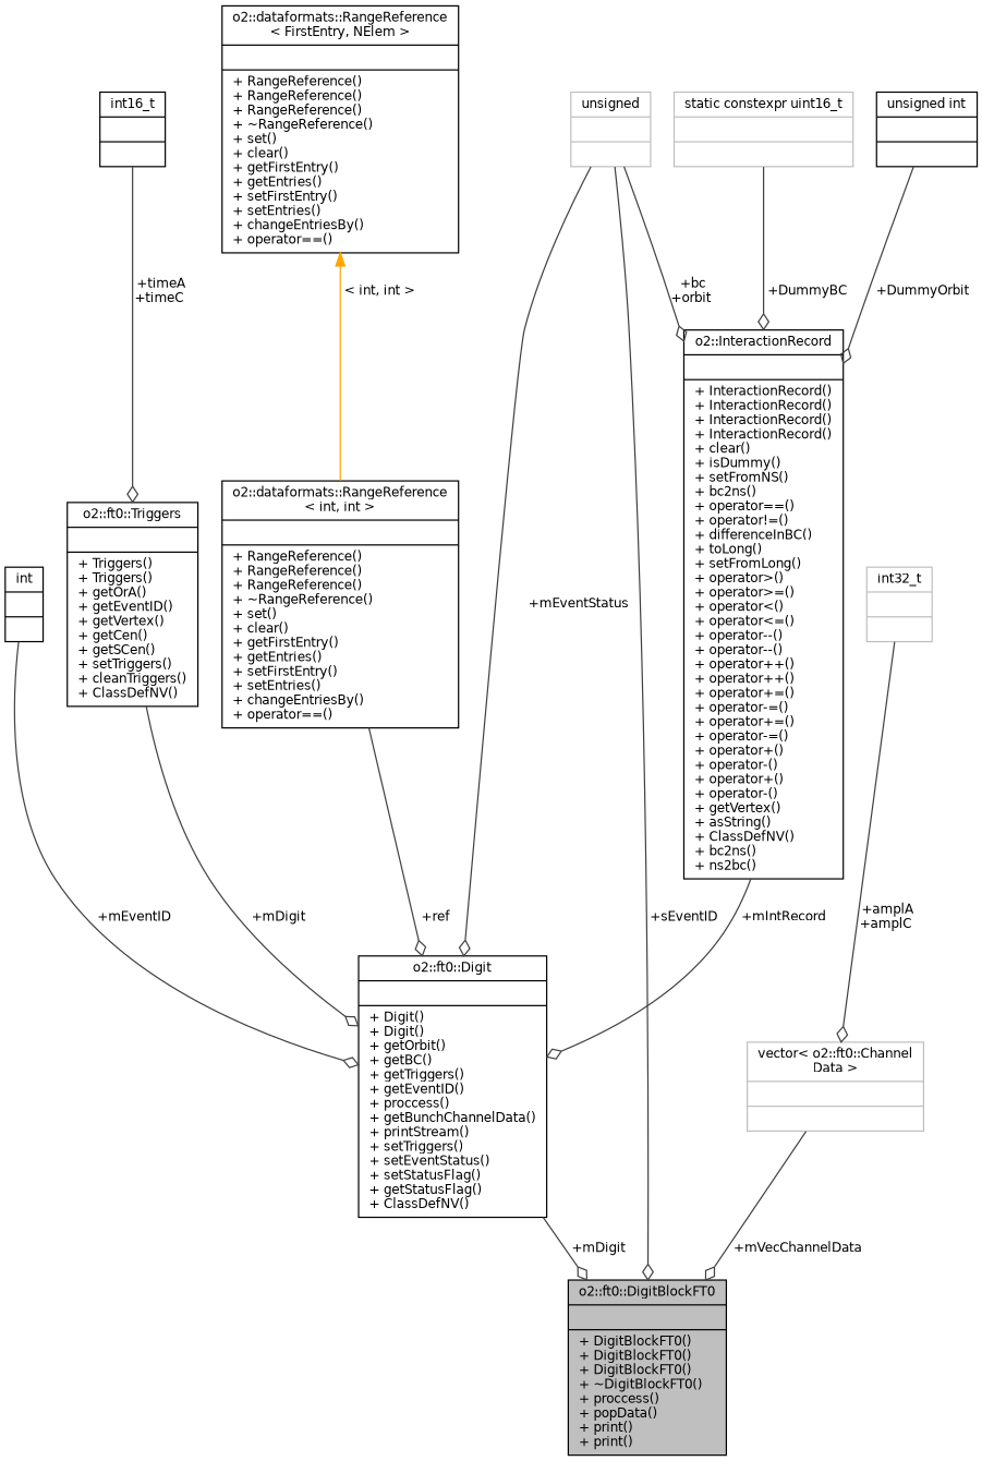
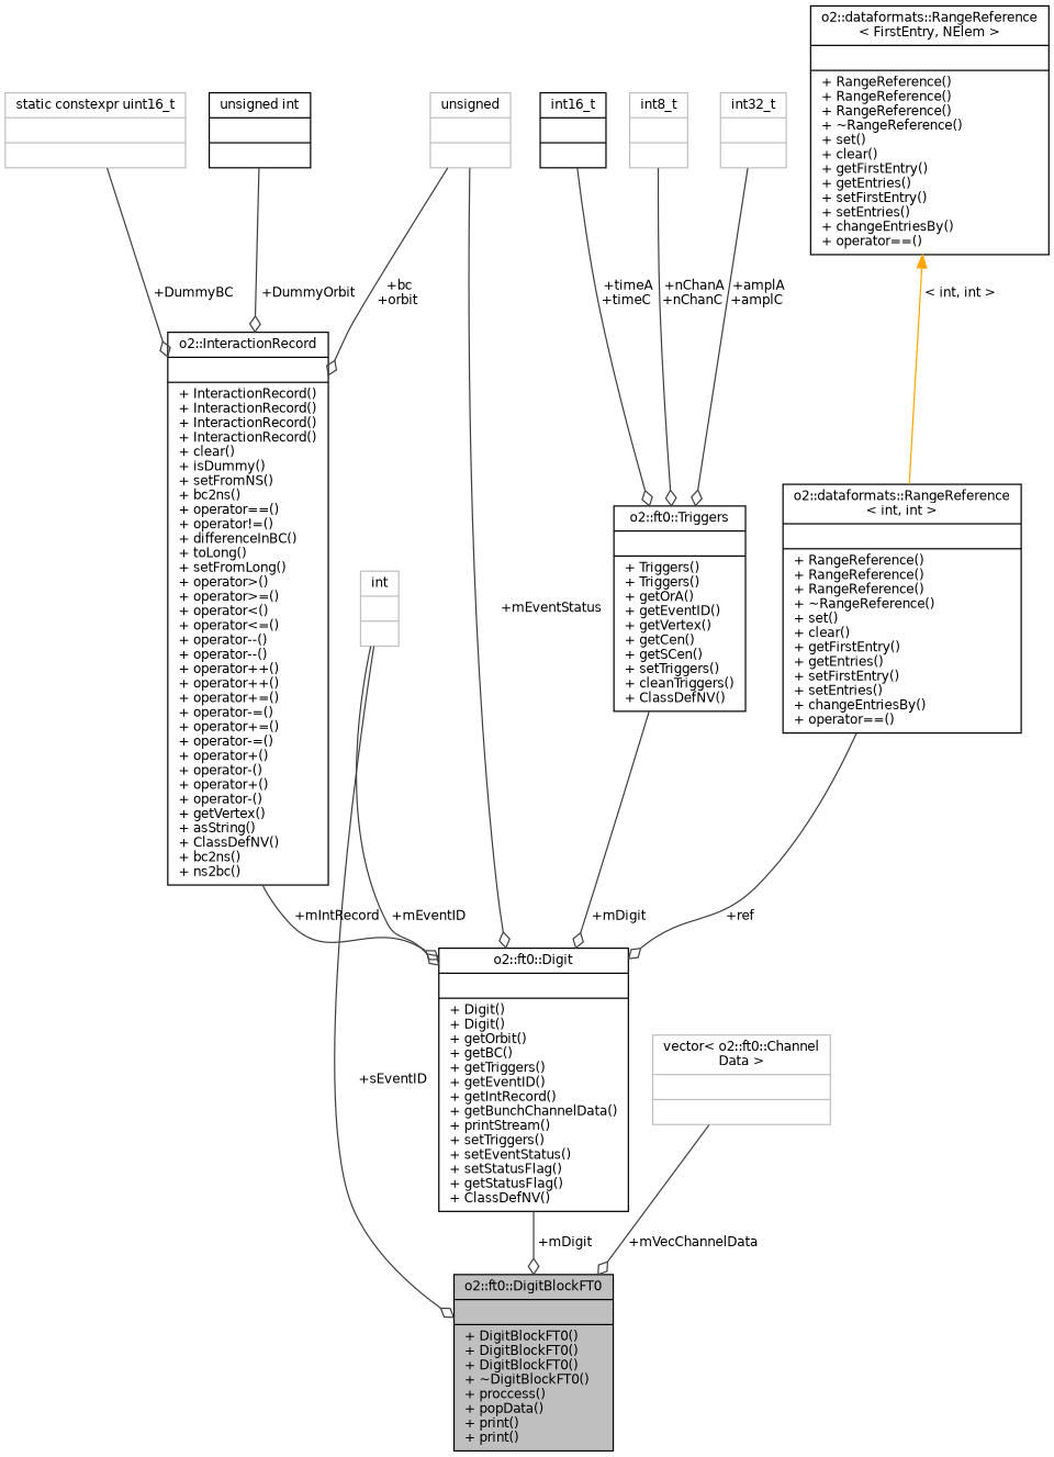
  digraph {
    node [color=black fontname=Helvetica fontsize=10 shape=record]
    edge [arrowhead=odiamond color=grey25 fontname=Helvetica fontsize=10 labelfontname=Helvetica labelfontsize=10 style=solid]
    n1 [fillcolor=grey75 fontcolor=black height=0.2 label="{o2::ft0::DigitBlockFT0\n||+ DigitBlockFT0()\l+ DigitBlockFT0()\l+ DigitBlockFT0()\l+ ~DigitBlockFT0()\l+ proccess()\l+ popData()\l+ print()\l+ print()\l}" style=filled width=0.4]
-   n2 [height=0.2 label="{int\n||}" width=0.4]
-   n3 [height=0.2 label="{o2::ft0::Digit\n||+ Digit()\l+ Digit()\l+ getOrbit()\l+ getBC()\l+ getTriggers()\l+ getEventID()\l+ proccess()\l+ getBunchChannelData()\l+ printStream()\l+ setTriggers()\l+ setEventStatus()\l+ setStatusFlag()\l+ getStatusFlag()\l+ ClassDefNV()\l}" width=0.4]
+   n2 [color=grey75 height=0.2 label="{int\n||}" width=0.4]
+   n3 [height=0.2 label="{o2::ft0::Digit\n||+ Digit()\l+ Digit()\l+ getOrbit()\l+ getBC()\l+ getTriggers()\l+ getEventID()\l+ getIntRecord()\l+ getBunchChannelData()\l+ printStream()\l+ setTriggers()\l+ setEventStatus()\l+ setStatusFlag()\l+ getStatusFlag()\l+ ClassDefNV()\l}" width=0.4]
    n4 [color=grey75 height=0.2 label="{vector\< o2::ft0::Channel\lData \>\n||}" width=0.4]
    n5 [height=0.2 label="{o2::InteractionRecord\n||+ InteractionRecord()\l+ InteractionRecord()\l+ InteractionRecord()\l+ InteractionRecord()\l+ clear()\l+ isDummy()\l+ setFromNS()\l+ bc2ns()\l+ operator==()\l+ operator!=()\l+ differenceInBC()\l+ toLong()\l+ setFromLong()\l+ operator\>()\l+ operator\>=()\l+ operator\<()\l+ operator\<=()\l+ operator--()\l+ operator--()\l+ operator++()\l+ operator++()\l+ operator+=()\l+ operator-=()\l+ operator+=()\l+ operator-=()\l+ operator+()\l+ operator-()\l+ operator+()\l+ operator-()\l+ getVertex()\l+ asString()\l+ ClassDefNV()\l+ bc2ns()\l+ ns2bc()\l}" width=0.4]
    n6 [height=0.2 label="{unsigned int\n||}" width=0.4]
    n7 [color=grey75 height=0.2 label="{unsigned\n||}" width=0.4]
    n8 [height=0.2 label="{o2::ft0::Triggers\n||+ Triggers()\l+ Triggers()\l+ getOrA()\l+ getEventID()\l+ getVertex()\l+ getCen()\l+ getSCen()\l+ setTriggers()\l+ cleanTriggers()\l+ ClassDefNV()\l}" width=0.4]
    n9 [color=grey75 height=0.2 label="{static constexpr uint16_t\n||}" width=0.4]
+   n10 [color=grey75 height=0.2 label="{int8_t\n||}" width=0.4]
    n11 [color=grey75 height=0.2 label="{int32_t\n||}" width=0.4]
    n12 [height=0.2 label="{int16_t\n||}" width=0.4]
    n13 [height=0.2 label="{o2::dataformats::RangeReference\l\< int, int \>\n||+ RangeReference()\l+ RangeReference()\l+ RangeReference()\l+ ~RangeReference()\l+ set()\l+ clear()\l+ getFirstEntry()\l+ getEntries()\l+ setFirstEntry()\l+ setEntries()\l+ changeEntriesBy()\l+ operator==()\l}" width=0.4]
    n14 [height=0.2 label="{o2::dataformats::RangeReference\l\< FirstEntry, NElem \>\n||+ RangeReference()\l+ RangeReference()\l+ RangeReference()\l+ ~RangeReference()\l+ set()\l+ clear()\l+ getFirstEntry()\l+ getEntries()\l+ setFirstEntry()\l+ setEntries()\l+ changeEntriesBy()\l+ operator==()\l}" width=0.4]
-   n7 -> n1 [label=" +sEventID"]
+   n2 -> n1 [label=" +sEventID"]
    n2 -> n3 [label=" +mEventID"]
    n3 -> n1 [label=" +mDigit"]
    n4 -> n1 [label=" +mVecChannelData"]
    n5 -> n3 [label=" +mIntRecord"]
    n6 -> n5 [label=" +DummyOrbit"]
    n7 -> n3 [label=" +mEventStatus"]
    n7 -> n5 [label=" +bc\n+orbit"]
    n8 -> n3 [label=" +mDigit"]
    n9 -> n5 [label=" +DummyBC"]
-   n11 -> n4 [label=" +amplA\n+amplC"]
+   n10 -> n8 [label=" +nChanA\n+nChanC"]
+   n11 -> n8 [label=" +amplA\n+amplC"]
    n12 -> n8 [label=" +timeA\n+timeC"]
    n13 -> n3 [label=" +ref"]
    n14 -> n13 [color=orange dir=back label=" \< int, int \>" arrowhead=""]
  }
